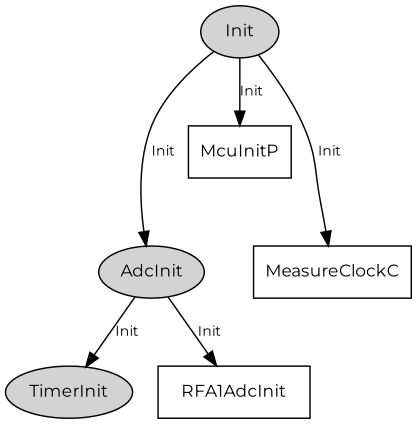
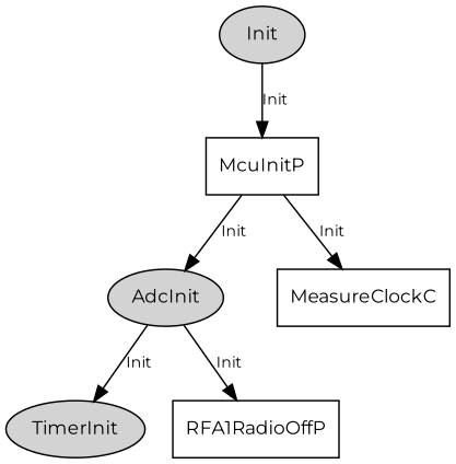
  digraph {
    fontname=Montserrat
    node [fontname=Montserrat fontsize=12 shape=ellipse]
    edge [fontname=Montserrat fontsize=10]
    n1 [label=Init style=filled]
    McuInitP [shape=box]
    n3 [label=AdcInit style=filled]
    MeasureClockC [shape=box]
    n5 [label=TimerInit style=filled]
-   RFA1RadioOffP [shape=box label=RFA1AdcInit]
+   RFA1RadioOffP [shape=box]
    n1 -> McuInitP [label=Init]
-   n1 -> n3 [label=Init]
-   n1 -> MeasureClockC [label=Init]
+   McuInitP -> n3 [label=Init]
+   McuInitP -> MeasureClockC [label=Init]
    n3 -> n5 [label=Init]
    n3 -> RFA1RadioOffP [label=Init]
  }
